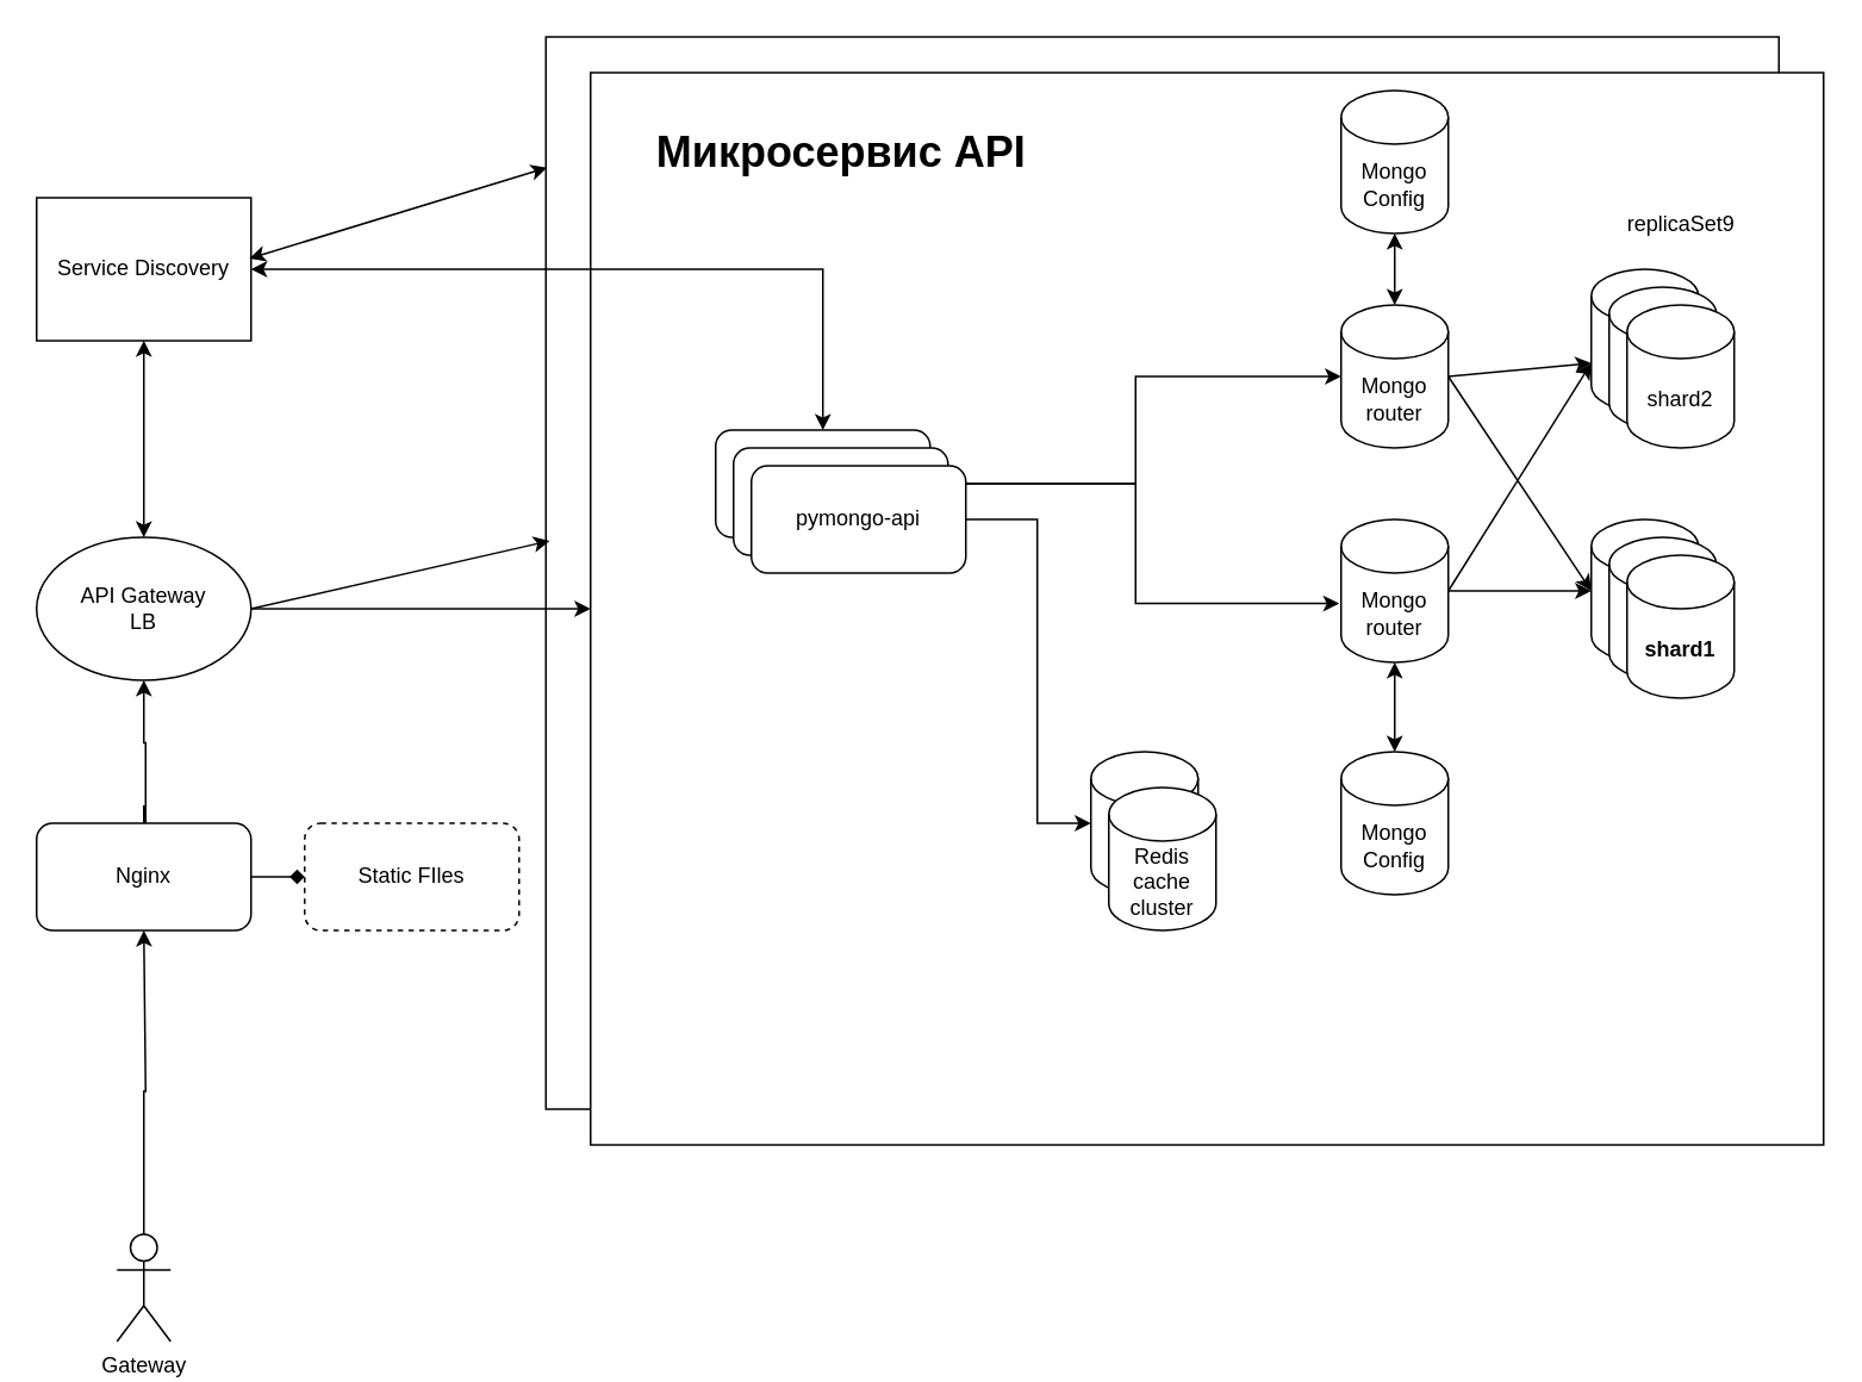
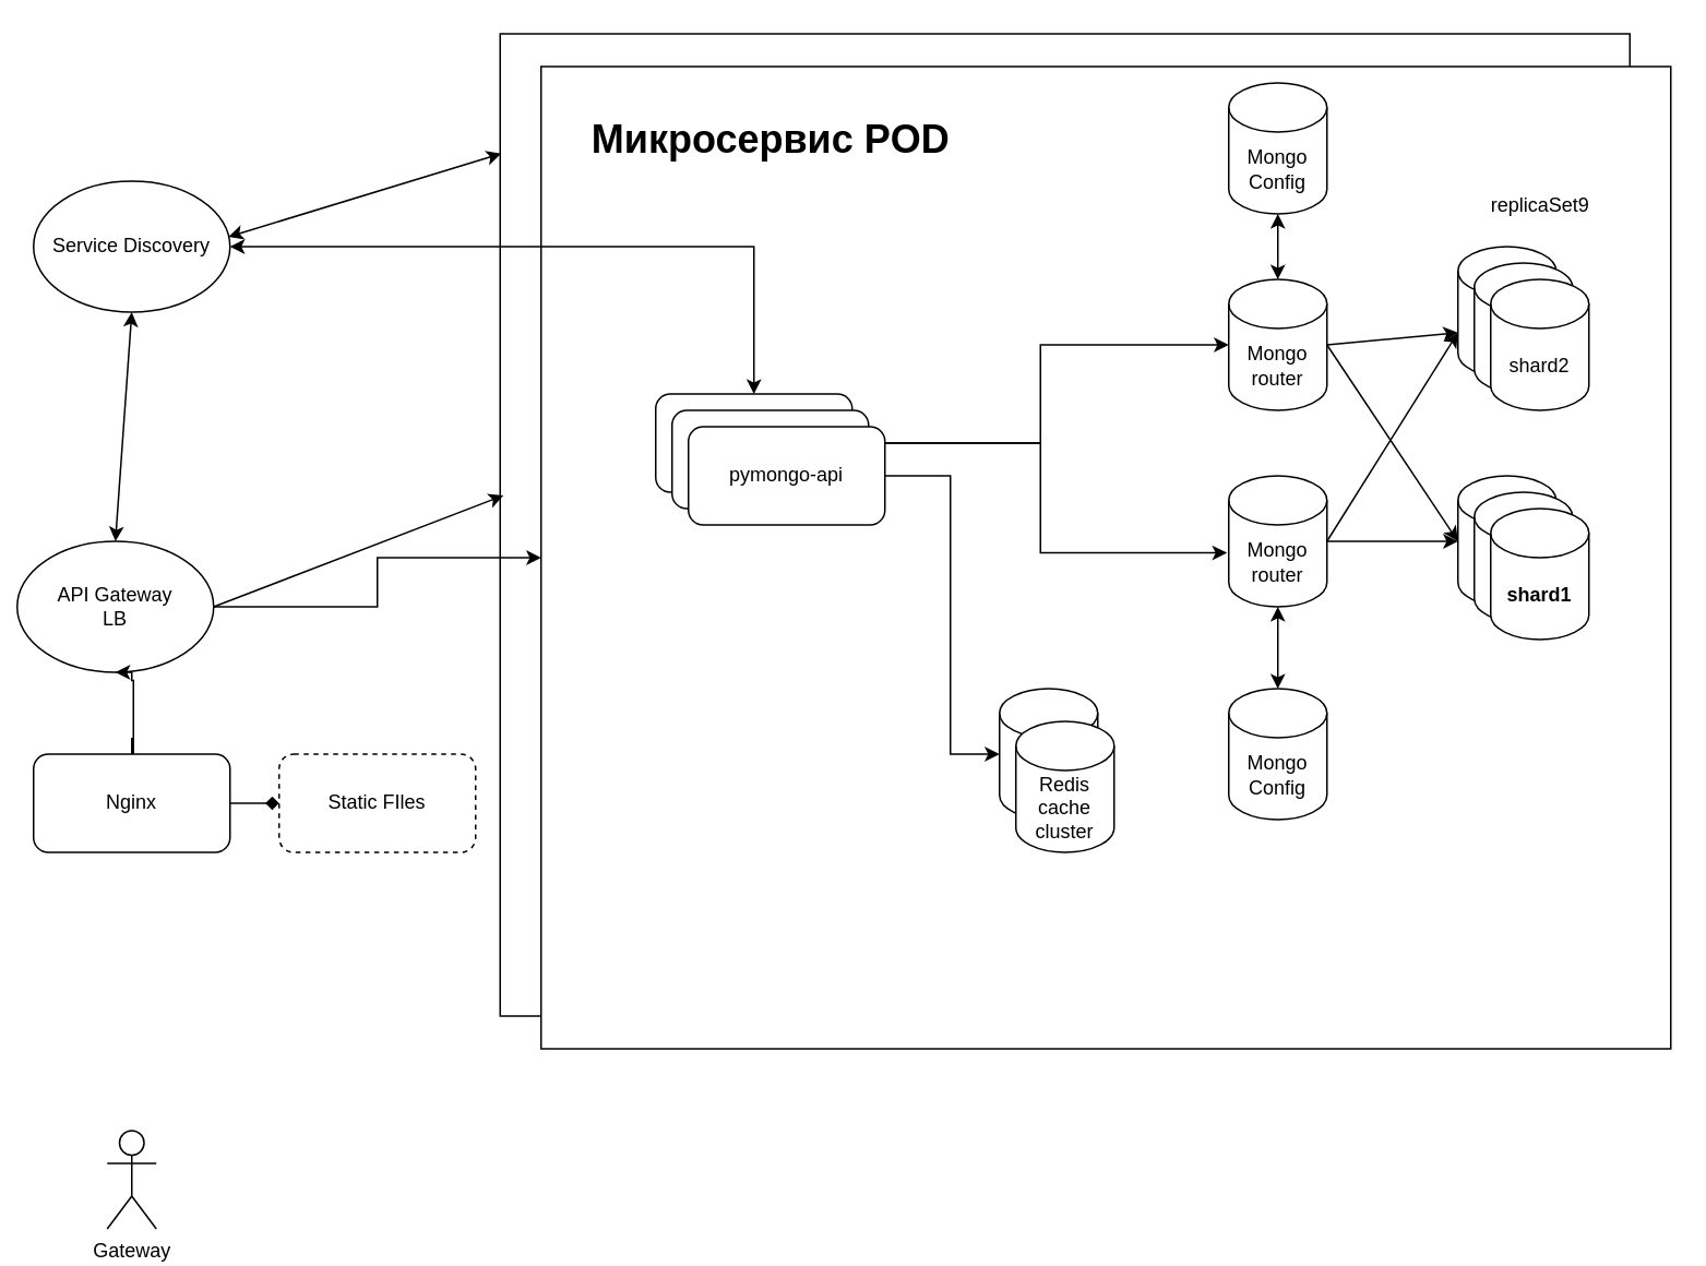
  <mxCell id="0" />
  <mxCell id="1" parent="0" />
  <mxCell id="2" value="" style="rounded=0;whiteSpace=wrap;html=1;" parent="1" vertex="1"><mxGeometry x="305" y="20" width="690" height="600" as="geometry" /></mxCell>
  <mxCell id="3" value="" style="rounded=0;whiteSpace=wrap;html=1;" parent="1" vertex="1"><mxGeometry x="330" y="40" width="690" height="600" as="geometry" /></mxCell>
  <mxCell id="4" value="Mongo&lt;div&gt;router&lt;/div&gt;" style="shape=cylinder3;whiteSpace=wrap;html=1;boundedLbl=1;backgroundOutline=1;size=15;" parent="1" vertex="1"><mxGeometry x="750" y="170" width="60" height="80" as="geometry" /></mxCell>
  <mxCell id="5" value="pymongo-api" style="rounded=1;whiteSpace=wrap;html=1;" parent="1" vertex="1"><mxGeometry x="400" y="240" width="120" height="60" as="geometry" /></mxCell>
  <mxCell id="6" value="Mongo&lt;div&gt;Config&lt;/div&gt;" style="shape=cylinder3;whiteSpace=wrap;html=1;boundedLbl=1;backgroundOutline=1;size=15;" parent="1" vertex="1"><mxGeometry x="750" y="50" width="60" height="80" as="geometry" /></mxCell>
  <mxCell id="7" value="shard1" style="shape=cylinder3;whiteSpace=wrap;html=1;boundedLbl=1;backgroundOutline=1;size=15;" parent="1" vertex="1"><mxGeometry x="890" y="290" width="60" height="80" as="geometry" /></mxCell>
  <mxCell id="8" value="shard2" style="shape=cylinder3;whiteSpace=wrap;html=1;boundedLbl=1;backgroundOutline=1;size=15;" parent="1" vertex="1"><mxGeometry x="890" y="150" width="60" height="80" as="geometry" /></mxCell>
  <mxCell id="9" value="" style="endArrow=classic;startArrow=classic;html=1;rounded=0;entryX=0.5;entryY=1;entryDx=0;entryDy=0;entryPerimeter=0;exitX=0.5;exitY=0;exitDx=0;exitDy=0;exitPerimeter=0;" parent="1" source="4" target="6" edge="1"><mxGeometry width="50" height="50" relative="1" as="geometry"><mxPoint x="680" y="260" as="sourcePoint" /><mxPoint x="730" y="210" as="targetPoint" /></mxGeometry></mxCell>
  <mxCell id="10" value="" style="endArrow=classic;html=1;rounded=0;exitX=1;exitY=0.5;exitDx=0;exitDy=0;exitPerimeter=0;entryX=0;entryY=0.5;entryDx=0;entryDy=0;entryPerimeter=0;" parent="1" source="4" target="7" edge="1"><mxGeometry width="50" height="50" relative="1" as="geometry"><mxPoint x="850" y="350" as="sourcePoint" /><mxPoint x="900" y="300" as="targetPoint" /></mxGeometry></mxCell>
  <mxCell id="11" value="" style="endArrow=classic;html=1;rounded=0;entryX=0;entryY=0;entryDx=0;entryDy=52.5;entryPerimeter=0;exitX=1;exitY=0.5;exitDx=0;exitDy=0;exitPerimeter=0;" parent="1" source="4" target="8" edge="1"><mxGeometry width="50" height="50" relative="1" as="geometry"><mxPoint x="810" y="270" as="sourcePoint" /><mxPoint x="900" y="300" as="targetPoint" /><Array as="points" /></mxGeometry></mxCell>
  <mxCell id="12" value="shard1" style="shape=cylinder3;whiteSpace=wrap;html=1;boundedLbl=1;backgroundOutline=1;size=15;" parent="1" vertex="1"><mxGeometry x="900" y="300" width="60" height="80" as="geometry" /></mxCell>
  <mxCell id="13" value="shard1" style="shape=cylinder3;whiteSpace=wrap;html=1;boundedLbl=1;backgroundOutline=1;size=15;fontStyle=1" parent="1" vertex="1"><mxGeometry x="910" y="310" width="60" height="80" as="geometry" /></mxCell>
  <mxCell id="14" value="shard2" style="shape=cylinder3;whiteSpace=wrap;html=1;boundedLbl=1;backgroundOutline=1;size=15;" parent="1" vertex="1"><mxGeometry x="900" y="160" width="60" height="80" as="geometry" /></mxCell>
  <mxCell id="15" value="shard2" style="shape=cylinder3;whiteSpace=wrap;html=1;boundedLbl=1;backgroundOutline=1;size=15;" parent="1" vertex="1"><mxGeometry x="910" y="170" width="60" height="80" as="geometry" /></mxCell>
  <mxCell id="16" value="Mongo&lt;div&gt;router&lt;/div&gt;" style="shape=cylinder3;whiteSpace=wrap;html=1;boundedLbl=1;backgroundOutline=1;size=15;" parent="1" vertex="1"><mxGeometry x="750" y="290" width="60" height="80" as="geometry" /></mxCell>
  <mxCell id="17" value="Mongo&lt;div&gt;Config&lt;/div&gt;" style="shape=cylinder3;whiteSpace=wrap;html=1;boundedLbl=1;backgroundOutline=1;size=15;" parent="1" vertex="1"><mxGeometry x="750" y="420" width="60" height="80" as="geometry" /></mxCell>
  <mxCell id="18" value="" style="endArrow=classic;startArrow=classic;html=1;rounded=0;exitX=0.5;exitY=0;exitDx=0;exitDy=0;exitPerimeter=0;entryX=0.5;entryY=1;entryDx=0;entryDy=0;entryPerimeter=0;" parent="1" source="17" target="16" edge="1"><mxGeometry width="50" height="50" relative="1" as="geometry"><mxPoint x="710" y="220" as="sourcePoint" /><mxPoint x="750" y="310" as="targetPoint" /><Array as="points"><mxPoint x="780" y="420" /></Array></mxGeometry></mxCell>
  <mxCell id="19" style="edgeStyle=orthogonalEdgeStyle;rounded=0;orthogonalLoop=1;jettySize=auto;html=1;exitX=1;exitY=0.5;exitDx=0;exitDy=0;entryX=-0.017;entryY=0.588;entryDx=0;entryDy=0;entryPerimeter=0;" parent="1" source="5" target="16" edge="1"><mxGeometry relative="1" as="geometry" /></mxCell>
  <mxCell id="20" style="edgeStyle=orthogonalEdgeStyle;rounded=0;orthogonalLoop=1;jettySize=auto;html=1;exitX=1;exitY=0.5;exitDx=0;exitDy=0;entryX=0;entryY=0.5;entryDx=0;entryDy=0;entryPerimeter=0;" parent="1" source="5" target="4" edge="1"><mxGeometry relative="1" as="geometry" /></mxCell>
  <mxCell id="21" value="" style="endArrow=classic;html=1;rounded=0;exitX=1;exitY=0.5;exitDx=0;exitDy=0;exitPerimeter=0;entryX=0;entryY=0;entryDx=0;entryDy=52.5;entryPerimeter=0;" parent="1" source="16" target="8" edge="1"><mxGeometry width="50" height="50" relative="1" as="geometry"><mxPoint x="700" y="360" as="sourcePoint" /><mxPoint x="750" y="310" as="targetPoint" /></mxGeometry></mxCell>
  <mxCell id="22" value="" style="endArrow=classic;html=1;rounded=0;exitX=1;exitY=0.5;exitDx=0;exitDy=0;exitPerimeter=0;" parent="1" source="16" edge="1"><mxGeometry width="50" height="50" relative="1" as="geometry"><mxPoint x="700" y="360" as="sourcePoint" /><mxPoint x="890" y="330" as="targetPoint" /></mxGeometry></mxCell>
  <mxCell id="23" value="replicaSet9" style="text;html=1;align=center;verticalAlign=middle;resizable=0;points=[];autosize=1;strokeColor=none;fillColor=none;" parent="1" vertex="1"><mxGeometry x="900" y="110" width="80" height="30" as="geometry" /></mxCell>
  <mxCell id="24" value="pymongo-api" style="rounded=1;whiteSpace=wrap;html=1;" parent="1" vertex="1"><mxGeometry x="410" y="250" width="120" height="60" as="geometry" /></mxCell>
  <mxCell id="25" value="pymongo-api" style="rounded=1;whiteSpace=wrap;html=1;" parent="1" vertex="1"><mxGeometry x="420" y="260" width="120" height="60" as="geometry" /></mxCell>
  <mxCell id="26" value="Redis&lt;div&gt;cache&lt;/div&gt;" style="shape=cylinder3;whiteSpace=wrap;html=1;boundedLbl=1;backgroundOutline=1;size=15;" parent="1" vertex="1"><mxGeometry x="610" y="420" width="60" height="80" as="geometry" /></mxCell>
  <mxCell id="27" value="Redis&lt;div&gt;cache&lt;/div&gt;&lt;div&gt;cluster&lt;/div&gt;" style="shape=cylinder3;whiteSpace=wrap;html=1;boundedLbl=1;backgroundOutline=1;size=15;" parent="1" vertex="1"><mxGeometry x="620" y="440" width="60" height="80" as="geometry" /></mxCell>
  <mxCell id="28" style="edgeStyle=orthogonalEdgeStyle;rounded=0;orthogonalLoop=1;jettySize=auto;html=1;exitX=1;exitY=0.5;exitDx=0;exitDy=0;entryX=0;entryY=0.5;entryDx=0;entryDy=0;entryPerimeter=0;" parent="1" source="25" target="26" edge="1"><mxGeometry relative="1" as="geometry"><Array as="points"><mxPoint x="580" y="290" /><mxPoint x="580" y="460" /></Array></mxGeometry></mxCell>
- <mxCell id="29" value="Микросервис API" style="text;strokeColor=none;fillColor=none;html=1;fontSize=24;fontStyle=1;verticalAlign=middle;align=center;" parent="1" vertex="1"><mxGeometry x="350" y="60" width="240" height="50" as="geometry" /></mxCell>
+ <mxCell id="29" value="Микросервис POD" style="text;strokeColor=none;fillColor=none;html=1;fontSize=24;fontStyle=1;verticalAlign=middle;align=center;" parent="1" vertex="1"><mxGeometry x="350" y="60" width="240" height="50" as="geometry" /></mxCell>
  <mxCell id="30" style="edgeStyle=orthogonalEdgeStyle;rounded=0;orthogonalLoop=1;jettySize=auto;html=1;exitX=1;exitY=0.5;exitDx=0;exitDy=0;entryX=0;entryY=0.5;entryDx=0;entryDy=0;" parent="1" source="31" target="3" edge="1"><mxGeometry relative="1" as="geometry" /></mxCell>
- <mxCell id="31" value="API Gateway&lt;div&gt;LB&lt;/div&gt;" style="ellipse;whiteSpace=wrap;html=1;" parent="1" vertex="1"><mxGeometry x="20" y="300" width="120" height="80" as="geometry" /></mxCell>
+ <mxCell id="31" value="API Gateway&lt;div&gt;LB&lt;/div&gt;" style="ellipse;whiteSpace=wrap;html=1;" parent="1" vertex="1"><mxGeometry x="10" y="330" width="120" height="80" as="geometry" /></mxCell>
  <mxCell id="32" value="" style="endArrow=classic;html=1;rounded=0;exitX=1;exitY=0.5;exitDx=0;exitDy=0;entryX=0.003;entryY=0.47;entryDx=0;entryDy=0;entryPerimeter=0;" parent="1" source="31" target="2" edge="1"><mxGeometry width="50" height="50" relative="1" as="geometry"><mxPoint x="540" y="420" as="sourcePoint" /><mxPoint x="590" y="370" as="targetPoint" /></mxGeometry></mxCell>
- <mxCell id="33" value="Service Discovery" style="whiteSpace=wrap;html=1;rounded=0;" parent="1" vertex="1"><mxGeometry x="20" y="110" width="120" height="80" as="geometry" /></mxCell>
+ <mxCell id="33" value="Service Discovery" style="ellipse;whiteSpace=wrap;html=1;" parent="1" vertex="1"><mxGeometry x="20" y="110" width="120" height="80" as="geometry" /></mxCell>
  <mxCell id="34" value="" style="endArrow=classic;startArrow=classic;html=1;rounded=0;exitX=1;exitY=0.5;exitDx=0;exitDy=0;entryX=0.5;entryY=0;entryDx=0;entryDy=0;" parent="1" source="33" target="5" edge="1"><mxGeometry width="50" height="50" relative="1" as="geometry"><mxPoint x="200" y="240" as="sourcePoint" /><mxPoint x="250" y="190" as="targetPoint" /><Array as="points"><mxPoint x="460" y="150" /></Array></mxGeometry></mxCell>
  <mxCell id="35" value="" style="endArrow=classic;startArrow=classic;html=1;rounded=0;exitX=0.992;exitY=0.425;exitDx=0;exitDy=0;exitPerimeter=0;entryX=0.001;entryY=0.122;entryDx=0;entryDy=0;entryPerimeter=0;" parent="1" source="33" target="2" edge="1"><mxGeometry width="50" height="50" relative="1" as="geometry"><mxPoint x="540" y="420" as="sourcePoint" /><mxPoint x="590" y="370" as="targetPoint" /></mxGeometry></mxCell>
  <mxCell id="36" value="" style="endArrow=classic;startArrow=classic;html=1;rounded=0;exitX=0.5;exitY=0;exitDx=0;exitDy=0;entryX=0.5;entryY=1;entryDx=0;entryDy=0;" parent="1" source="31" target="33" edge="1"><mxGeometry width="50" height="50" relative="1" as="geometry"><mxPoint x="540" y="420" as="sourcePoint" /><mxPoint x="590" y="370" as="targetPoint" /></mxGeometry></mxCell>
  <mxCell id="37" style="edgeStyle=orthogonalEdgeStyle;rounded=0;orthogonalLoop=1;jettySize=auto;html=1;exitX=0.5;exitY=0;exitDx=0;exitDy=0;entryX=0.5;entryY=1;entryDx=0;entryDy=0;" parent="1" target="31" edge="1"><mxGeometry relative="1" as="geometry"><mxPoint x="80" y="450" as="sourcePoint" /><Array as="points"><mxPoint x="80" y="460" /><mxPoint x="81" y="460" /><mxPoint x="81" y="415" /><mxPoint x="80" y="415" /></Array></mxGeometry></mxCell>
  <mxCell id="38" value="Static FIles" style="rounded=1;whiteSpace=wrap;html=1;dashed=1;" parent="1" vertex="1"><mxGeometry x="170" y="460" width="120" height="60" as="geometry" /></mxCell>
- <mxCell id="39" style="edgeStyle=orthogonalEdgeStyle;rounded=0;orthogonalLoop=1;jettySize=auto;html=1;exitX=0.5;exitY=0;exitDx=0;exitDy=0;exitPerimeter=0;entryX=0.5;entryY=1;entryDx=0;entryDy=0;" parent="1" source="40" target="42" edge="1"><mxGeometry relative="1" as="geometry"><mxPoint x="80" y="530" as="targetPoint" /><Array as="points"><mxPoint x="80" y="610" /><mxPoint x="81" y="610" /></Array></mxGeometry></mxCell>
  <mxCell id="40" value="Gateway" style="shape=umlActor;verticalLabelPosition=bottom;verticalAlign=top;html=1;outlineConnect=0;" parent="1" vertex="1"><mxGeometry x="65" y="690" width="30" height="60" as="geometry" /></mxCell>
  <mxCell id="41" style="edgeStyle=orthogonalEdgeStyle;rounded=0;orthogonalLoop=1;jettySize=auto;html=1;exitX=1;exitY=0.5;exitDx=0;exitDy=0;entryX=0;entryY=0.5;entryDx=0;entryDy=0;endArrow=diamond;" edge="1" parent="1" source="42" target="38"><mxGeometry relative="1" as="geometry" /></mxCell>
  <mxCell id="42" value="Nginx" style="rounded=1;whiteSpace=wrap;html=1;" vertex="1" parent="1"><mxGeometry x="20" y="460" width="120" height="60" as="geometry" /></mxCell>
